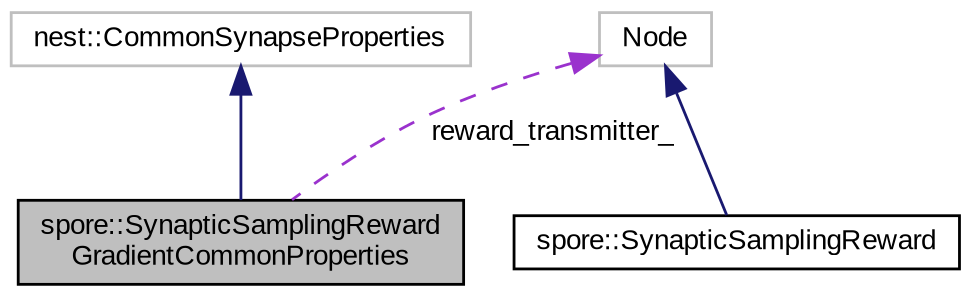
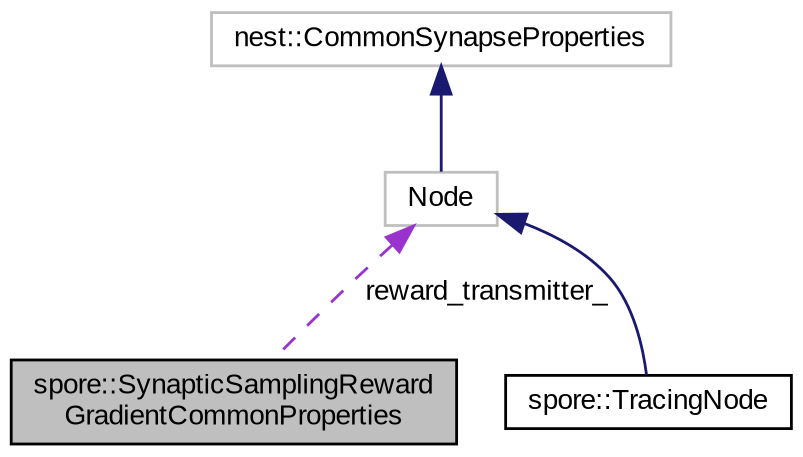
  digraph {
    fontname="Liberation Sans"
    node [color=black fillcolor=white fontname="Liberation Sans" fontsize=10 shape=record style=filled]
    edge [color=midnightblue dir=back fontname="Liberation Sans" fontsize=10 labelfontname=Helvetica labelfontsize=10 style=solid]
    n1 [fillcolor=grey75 fontcolor=black height=0.2 label="spore::SynapticSamplingReward\lGradientCommonProperties" width=0.4]
    n2 [color=grey75 height=0.2 label="nest::CommonSynapseProperties" width=0.4]
-   n3 [height=0.2 label="spore::SynapticSamplingReward" width=0.4]
+   n3 [height=0.2 label="spore::TracingNode" width=0.4]
    n4 [color=grey75 height=0.2 label="Node" width=0.4]
-   n2 -> n1
+   n2 -> n4
    n4 -> n1 [color=darkorchid3 label=" reward_transmitter_" style=dashed]
    n4 -> n3
  }
